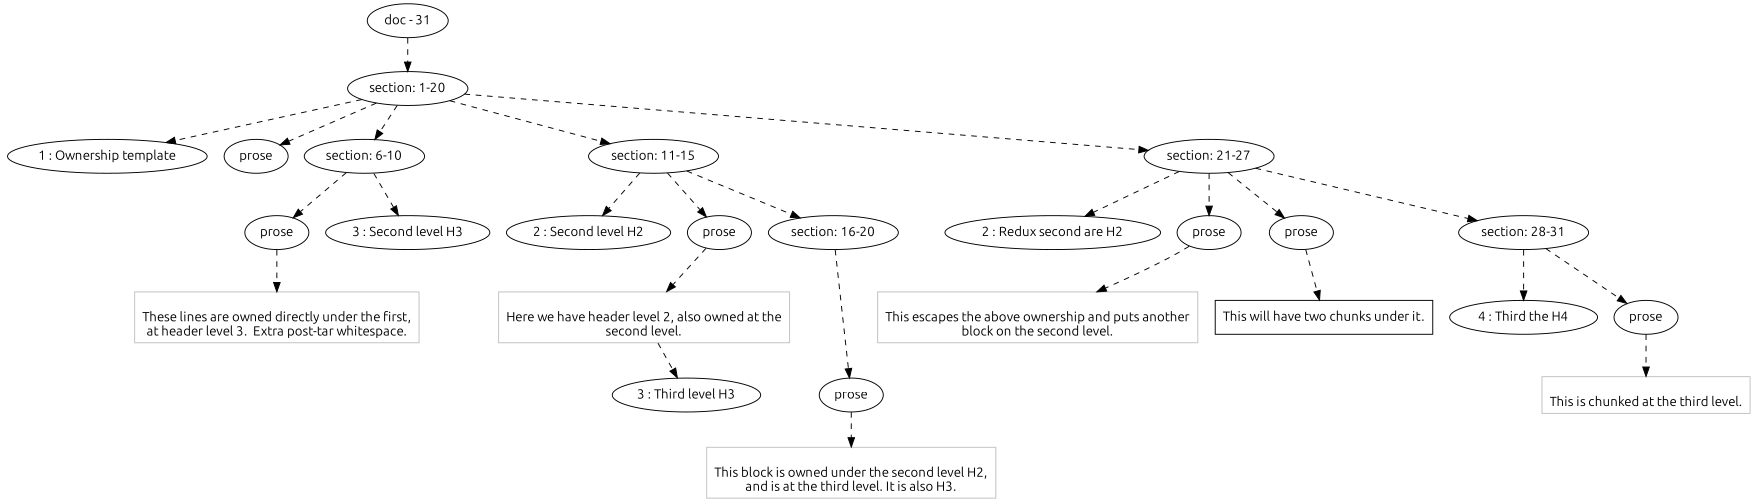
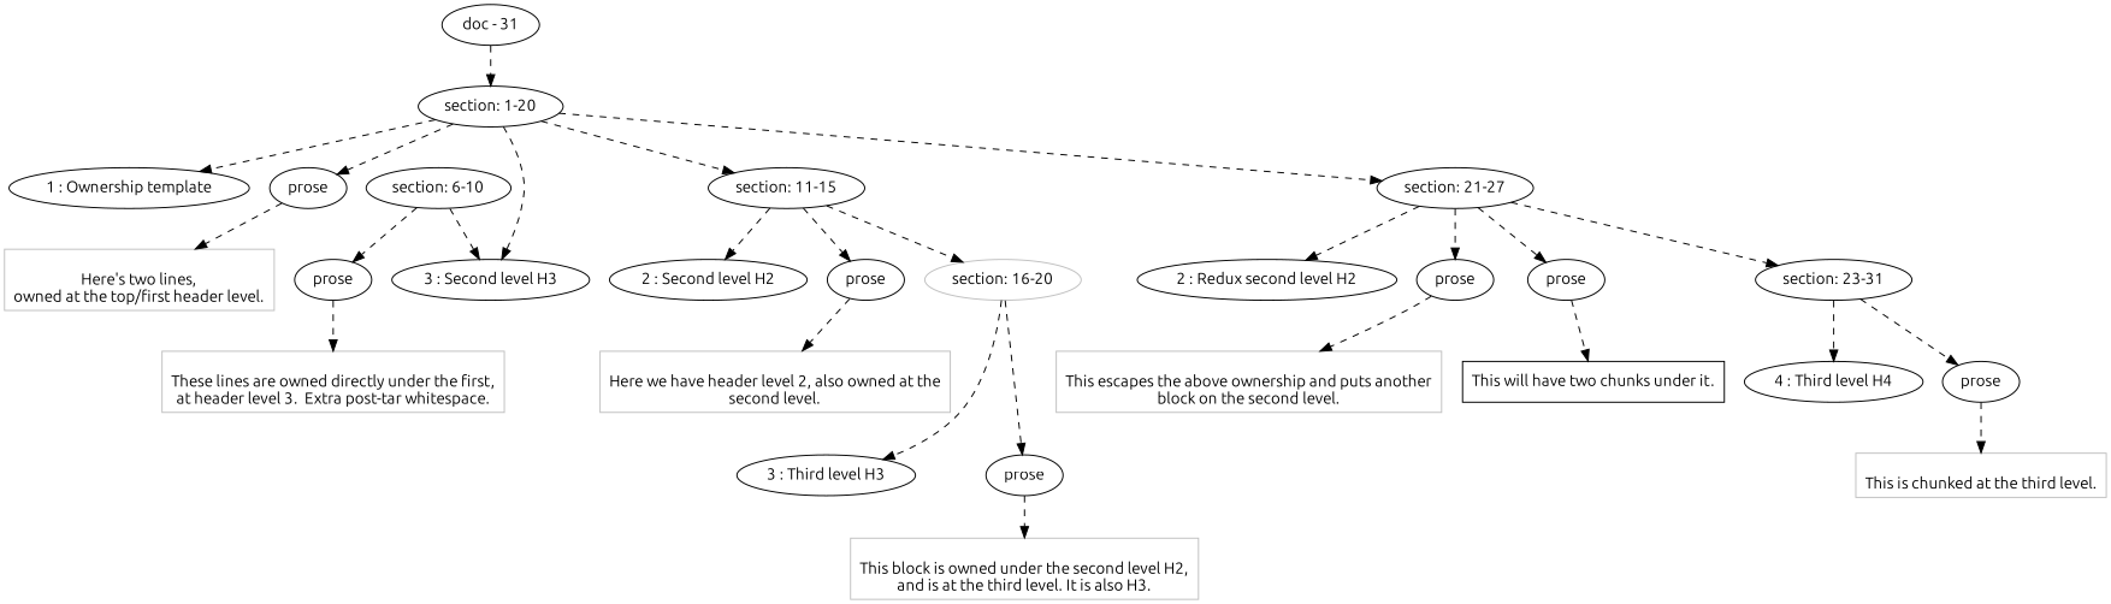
  digraph {
    fontname=Ubuntu
    node [fontname=Ubuntu]
    edge [fontname=Ubuntu style=dashed]
    n1 [label="section: 1-20"]
    n2 [label="1 : Ownership template"]
    n3 [label=prose]
    n4 [label="section: 6-10"]
    n5 [label="section: 11-15"]
    n6 [label="section: 21-27"]
    n7 [label="3 : Second level H3"]
    n8 [label=prose]
    n9 [label="2 : Second level H2"]
    n10 [label=prose]
-   n11 [label="section: 16-20"]
+   n11 [label="section: 16-20" color=Gray]
    n12 [label="3 : Third level H3"]
    n13 [label=prose]
-   n14 [label="2 : Redux second are H2"]
+   n14 [label="2 : Redux second level H2"]
    n15 [label=prose]
    n16 [label=prose]
-   n17 [label="section: 28-31"]
-   n18 [label="4 : Third the H4"]
+   n17 [label="section: 23-31"]
+   n18 [label="4 : Third level H4"]
    n19 [label=prose]
+   n20 [color=Gray label="\nHere's two lines,\nowned at the top/first header level.\n" shape=rectangle]
    n21 [color=Gray label="\nThese lines are owned directly under the first,\nat header level 3.  Extra post-tar whitespace.\n" shape=rectangle]
    n22 [color=Gray label="\nHere we have header level 2, also owned at the\nsecond level.\n" shape=rectangle]
    n23 [color=Gray label="\nThis block is owned under the second level H2,\nand is at the third level. It is also H3.\n" shape=rectangle]
    n24 [color=Gray label="\nThis escapes the above ownership and puts another\nblock on the second level.\n" shape=rectangle]
    n25 [color=black label="This will have two chunks under it.\n" shape=rectangle]
    n26 [color=Gray label="\nThis is chunked at the third level.\n" shape=rectangle]
    n27 [label="doc - 31"]
    subgraph sub_1 {
      rank=same
      n1
    }
    subgraph sub_2 {
      rank=same
      n2
      n3
      n4
      n5
      n6
    }
    subgraph sub_3 {
      rank=same
      n7
      n8
    }
    subgraph sub_4 {
      rank=same
      n9
      n10
      n11
    }
    subgraph sub_5 {
      rank=same
      n12
      n13
    }
    subgraph sub_6 {
      rank=same
      n14
      n15
      n16
      n17
    }
    subgraph sub_7 {
      rank=same
      n18
      n19
    }
    n1 -> n2
    n1 -> n3
-   n1 -> n4
+   n1 -> n7
    n1 -> n5
    n1 -> n6
+   n3 -> n20
    n4 -> n7
    n4 -> n8
    n5 -> n9
    n5 -> n10
    n5 -> n11
    n6 -> n14
    n6 -> n15
    n6 -> n16
    n6 -> n17
    n8 -> n21
    n10 -> n22
-   n22 -> n12
+   n11 -> n12
    n11 -> n13
    n13 -> n23
    n15 -> n24
    n16 -> n25
    n17 -> n18
    n17 -> n19
    n19 -> n26
    n27 -> n1
  }
